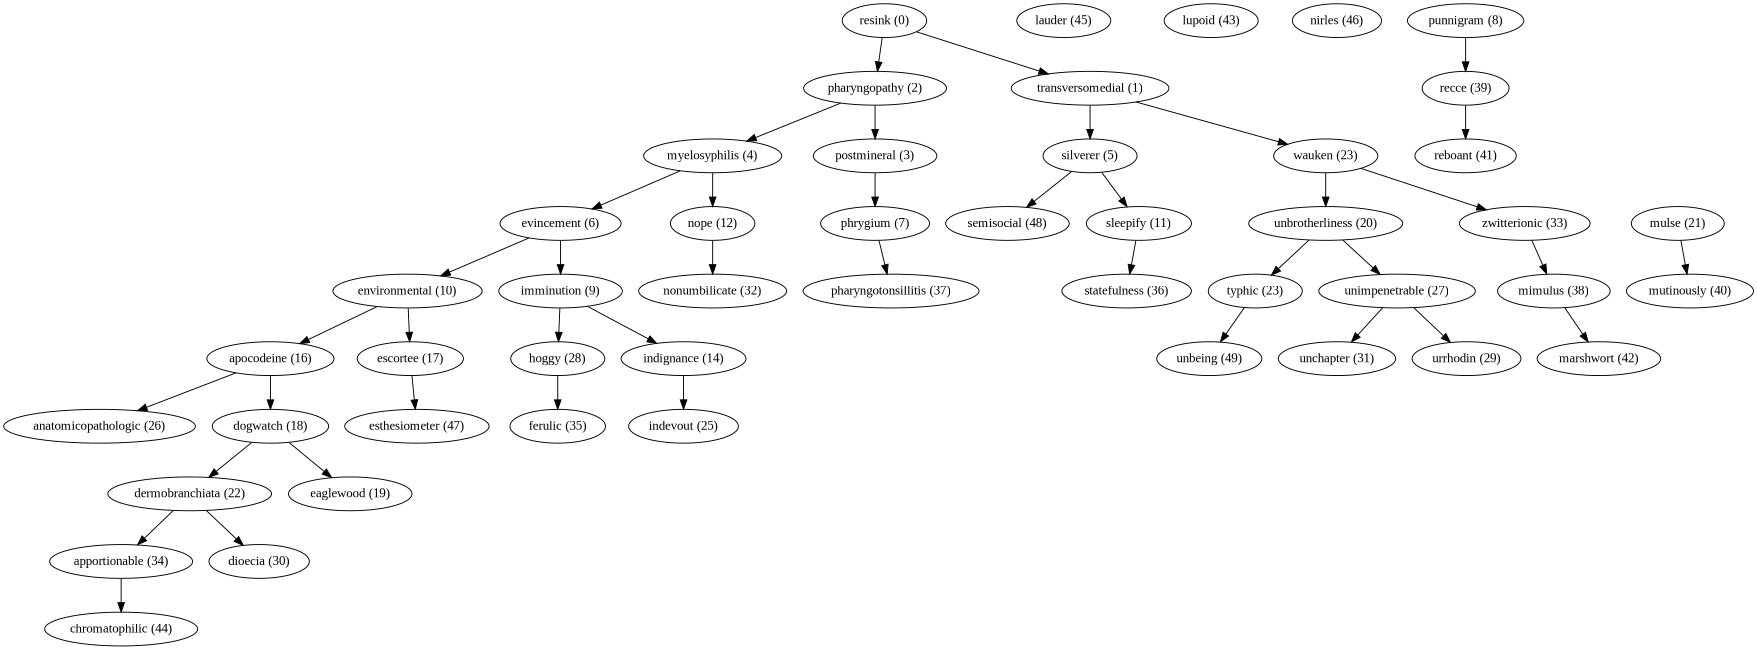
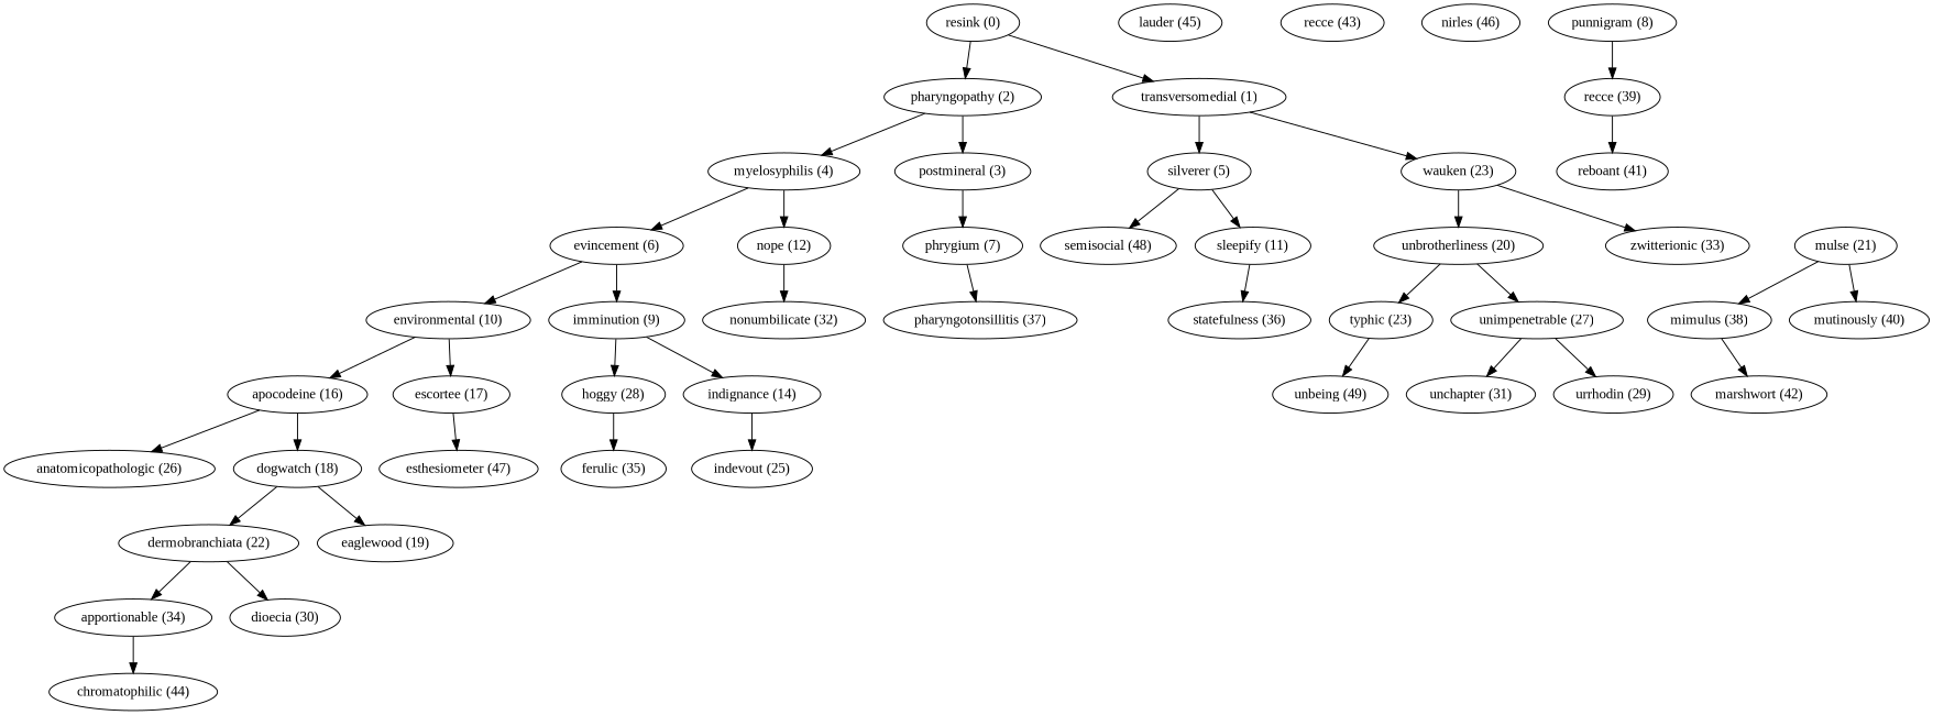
  digraph {
    fontname="Liberation Serif"
    node [fontname="Liberation Serif"]
    edge [fontname="Liberation Serif"]
    n1 [label="anatomicopathologic (26)"]
    n2 [label="apocodeine (16)"]
    n3 [label="dogwatch (18)"]
    n4 [label="dermobranchiata (22)"]
    n5 [label="eaglewood (19)"]
    n6 [label="apportionable (34)"]
    n7 [label="chromatophilic (44)"]
    n8 [label="dioecia (30)"]
    n9 [label="environmental (10)"]
    n10 [label="escortee (17)"]
    n11 [label="esthesiometer (47)"]
    n12 [label="evincement (6)"]
    n13 [label="imminution (9)"]
    n14 [label="hoggy (28)"]
    n15 [label="indignance (14)"]
    n16 [label="ferulic (35)"]
    n17 [label="indevout (25)"]
    n18 [label="mulse (21)"]
    n19 [label="mimulus (38)"]
    n20 [label="mutinously (40)"]
    n21 [label="lauder (45)"]
-   n22 [label="lupoid (43)"]
+   n22 [label="recce (43)"]
    n23 [label="marshwort (42)"]
    n24 [label="myelosyphilis (4)"]
    n25 [label="nope (12)"]
    n26 [label="nonumbilicate (32)"]
    n27 [label="nirles (46)"]
    n28 [label="pharyngopathy (2)"]
    n29 [label="postmineral (3)"]
    n30 [label="phrygium (7)"]
    n31 [label="pharyngotonsillitis (37)"]
    n32 [label="punnigram (8)"]
    n33 [label="recce (39)"]
    n34 [label="reboant (41)"]
    n35 [label="resink (0)"]
    n36 [label="transversomedial (1)"]
    n37 [label="silverer (5)"]
    n38 [label="wauken (23)"]
    n39 [label="semisocial (48)"]
    n40 [label="sleepify (11)"]
    n41 [label="statefulness (36)"]
    n42 [label="unbrotherliness (20)"]
    n43 [label="zwitterionic (33)"]
    n44 [label="typhic (23)"]
    n45 [label="unbeing (49)"]
    n46 [label="unimpenetrable (27)"]
    n47 [label="unchapter (31)"]
    n48 [label="urrhodin (29)"]
    n2 -> n1
    n2 -> n3
    n3 -> n4
    n3 -> n5
    n4 -> n6
    n4 -> n8
    n6 -> n7
    n9 -> n2
    n9 -> n10
    n10 -> n11
    n12 -> n9
    n12 -> n13
    n13 -> n14
    n13 -> n15
    n14 -> n16
    n15 -> n17
-   n43 -> n19
+   n18 -> n19
    n18 -> n20
    n19 -> n23
    n24 -> n12
    n24 -> n25
    n25 -> n26
    n28 -> n24
    n28 -> n29
    n29 -> n30
    n30 -> n31
    n32 -> n33
    n33 -> n34
    n35 -> n28
    n35 -> n36
    n36 -> n37
    n36 -> n38
    n37 -> n39
    n37 -> n40
    n38 -> n42
    n38 -> n43
    n40 -> n41
    n42 -> n44
    n42 -> n46
    n44 -> n45
    n46 -> n47
    n46 -> n48
  }
